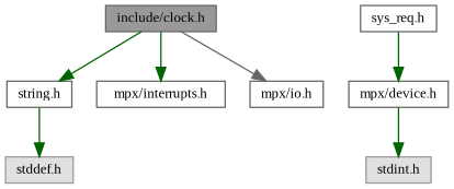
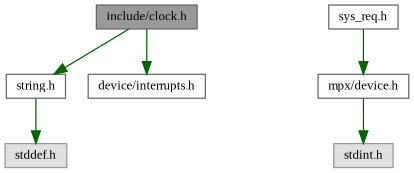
  digraph {
    fontname="Liberation Serif"
    node [color=grey40 fillcolor=white fontname="Liberation Serif" fontsize=10 shape=box style=filled]
    edge [color=darkgreen fontname="Liberation Serif" fontsize=10 labelfontname=Helvetica labelfontsize=10 style=solid]
    n1 [color=gray40 fillcolor=grey60 fontcolor=black height=0.2 label="include/clock.h" width=0.4]
    n2 [height=0.2 label="string.h" width=0.4]
-   n3 [height=0.2 label="mpx/interrupts.h" width=0.4]
-   n4 [height=0.2 label="mpx/io.h" width=0.4]
+   n3 [height=0.2 label="device/interrupts.h" width=0.4]
    n5 [color=grey60 fillcolor="#E0E0E0" height=0.2 label="stddef.h" width=0.4]
    n6 [height=0.2 label="sys_req.h" width=0.4]
    n7 [height=0.2 label="mpx/device.h" width=0.4]
    n8 [color=grey60 fillcolor="#E0E0E0" height=0.2 label="stdint.h" width=0.4]
    n1 -> n2
    n1 -> n3
-   n1 -> n4 [color=gray40]
    n2 -> n5
    n6 -> n7
    n7 -> n8
  }
